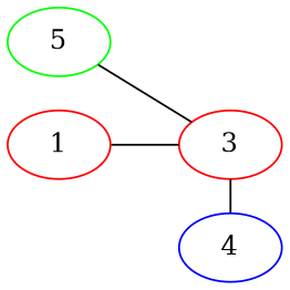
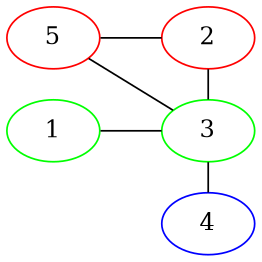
  graph {
    rankdir=LR
    node [color=red]
-   1
-   5 [color=green]
-   3
+   1 [color=green]
+   5
+   2
+   3 [color=green]
    4 [color=blue]
    subgraph sub_1 {
      rank=same
      1
      5
    }
    subgraph sub_2 {
      rank=same
+     2
      3
      4
    }
    1 -- 3
    5 -- 3
+   2 -- 5
+   2 -- 3
    3 -- 4
  }
